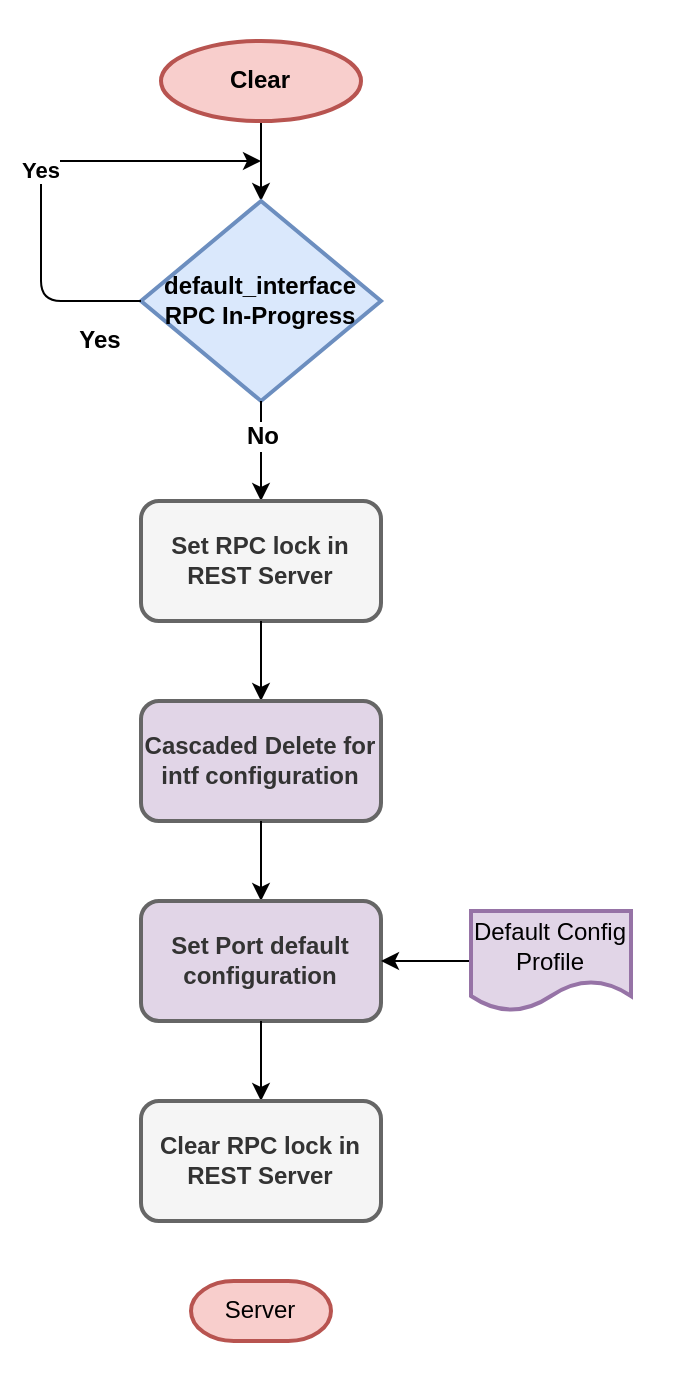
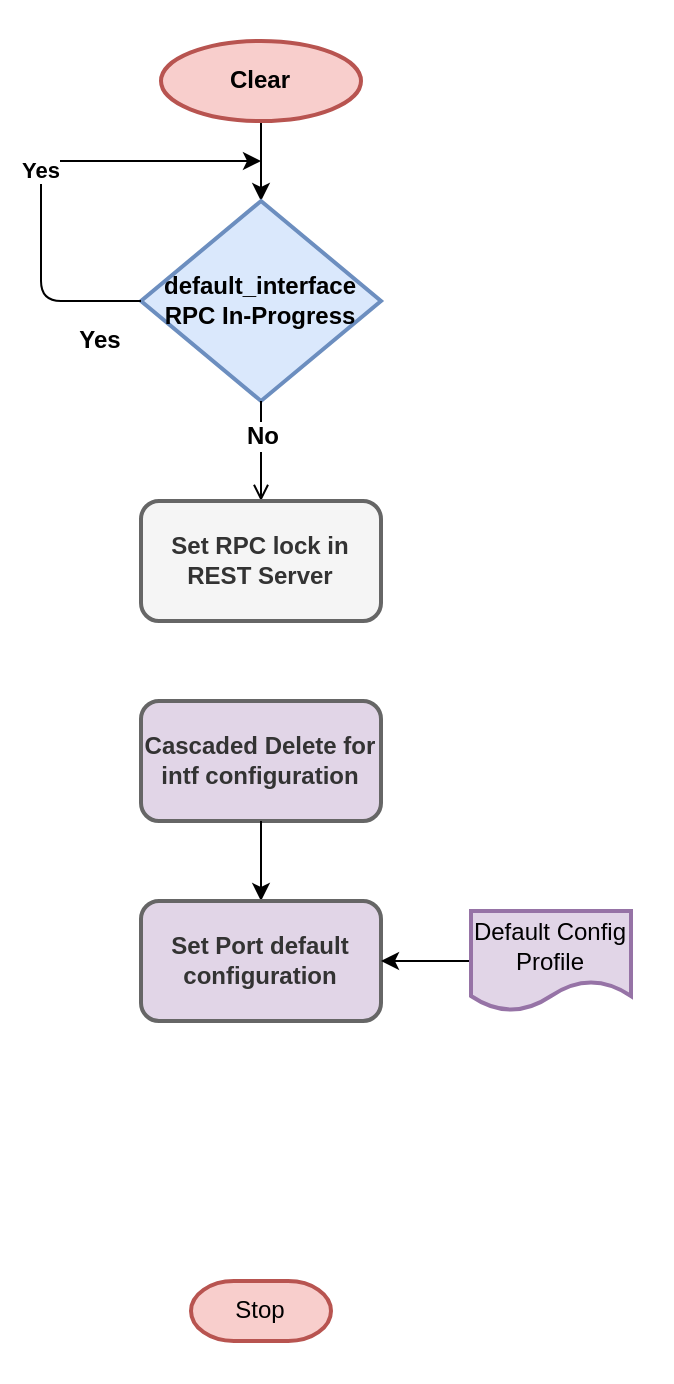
  <mxCell id="0" />
  <mxCell id="1" parent="0" />
  <mxCell id="2" value="" style="edgeStyle=orthogonalEdgeStyle;rounded=0;orthogonalLoop=1;jettySize=auto;html=1;" parent="1" source="3" target="4" edge="1"><mxGeometry relative="1" as="geometry" /></mxCell>
  <mxCell id="3" value="Clear" style="ellipse;whiteSpace=wrap;html=1;strokeWidth=2;fillColor=#f8cecc;strokeColor=#b85450;fontStyle=1" parent="1" vertex="1"><mxGeometry x="80" y="20" width="100" height="40" as="geometry" /></mxCell>
  <mxCell id="4" value="default_interface RPC In-Progress" style="rhombus;whiteSpace=wrap;html=1;strokeWidth=2;fillColor=#dae8fc;strokeColor=#6c8ebf;fontStyle=1" parent="1" vertex="1"><mxGeometry x="70" y="100" width="120" height="100" as="geometry" /></mxCell>
- <mxCell id="5" value="" style="endArrow=classic;html=1;exitX=0.5;exitY=1;exitDx=0;exitDy=0;entryX=0.5;entryY=0;entryDx=0;entryDy=0;" parent="1" source="4" target="7" edge="1"><mxGeometry width="50" height="50" relative="1" as="geometry"><mxPoint x="130" y="250" as="sourcePoint" /><mxPoint x="130" y="280" as="targetPoint" /></mxGeometry></mxCell>
+ <mxCell id="5" value="" style="endArrow=open;html=1;exitX=0.5;exitY=1;exitDx=0;exitDy=0;entryX=0.5;entryY=0;entryDx=0;entryDy=0;" parent="1" source="4" target="7" edge="1"><mxGeometry width="50" height="50" relative="1" as="geometry"><mxPoint x="130" y="250" as="sourcePoint" /><mxPoint x="130" y="280" as="targetPoint" /></mxGeometry></mxCell>
  <mxCell id="6" value="No" style="text;html=1;resizable=0;points=[];align=center;verticalAlign=middle;labelBackgroundColor=#ffffff;fontStyle=1" parent="5" vertex="1" connectable="0"><mxGeometry x="-0.325" relative="1" as="geometry"><mxPoint as="offset" /></mxGeometry></mxCell>
  <mxCell id="7" value="Set RPC lock in REST Server" style="rounded=1;whiteSpace=wrap;html=1;strokeWidth=2;fillColor=#f5f5f5;strokeColor=#666666;fontColor=#333333;fontStyle=1" parent="1" vertex="1"><mxGeometry x="70" y="250" width="120" height="60" as="geometry" /></mxCell>
- <mxCell id="8" value="" style="endArrow=classic;html=1;exitX=0.5;exitY=1;exitDx=0;exitDy=0;entryX=0.5;entryY=0;entryDx=0;entryDy=0;" parent="1" source="7" target="9" edge="1"><mxGeometry width="50" height="50" relative="1" as="geometry"><mxPoint x="129" y="360" as="sourcePoint" /><mxPoint x="129" y="350" as="targetPoint" /></mxGeometry></mxCell>
  <mxCell id="9" value="Cascaded Delete for intf configuration" style="rounded=1;whiteSpace=wrap;html=1;strokeWidth=2;fillColor=#e1d5e7;strokeColor=#666666;fontColor=#333333;fontStyle=1;" parent="1" vertex="1"><mxGeometry x="70" y="350" width="120" height="60" as="geometry" /></mxCell>
  <mxCell id="10" value="" style="endArrow=classic;html=1;exitX=0.5;exitY=1;exitDx=0;exitDy=0;entryX=0.5;entryY=0;entryDx=0;entryDy=0;" parent="1" source="9" target="11" edge="1"><mxGeometry width="50" height="50" relative="1" as="geometry"><mxPoint x="-50" y="590" as="sourcePoint" /><mxPoint x="130" y="440" as="targetPoint" /></mxGeometry></mxCell>
  <mxCell id="11" value="Set Port default configuration" style="rounded=1;whiteSpace=wrap;html=1;strokeWidth=2;fillColor=#e1d5e7;strokeColor=#666666;fontColor=#333333;fontStyle=1;" parent="1" vertex="1"><mxGeometry x="70" y="450" width="120" height="60" as="geometry" /></mxCell>
  <mxCell id="12" value="" style="edgeStyle=orthogonalEdgeStyle;rounded=0;orthogonalLoop=1;jettySize=auto;html=1;" parent="1" source="13" target="11" edge="1"><mxGeometry relative="1" as="geometry" /></mxCell>
  <mxCell id="13" value="Default Config Profile" style="shape=document;whiteSpace=wrap;html=1;boundedLbl=1;rounded=1;strokeWidth=2;fillColor=#e1d5e7;strokeColor=#9673a6;" parent="1" vertex="1"><mxGeometry x="235" y="455" width="80" height="50" as="geometry" /></mxCell>
- <mxCell id="14" value="" style="endArrow=classic;html=1;exitX=0.5;exitY=1;exitDx=0;exitDy=0;entryX=0.5;entryY=0;entryDx=0;entryDy=0;" parent="1" source="11" target="16" edge="1"><mxGeometry width="50" height="50" relative="1" as="geometry"><mxPoint x="135" y="520" as="sourcePoint" /><mxPoint x="130" y="560" as="targetPoint" /></mxGeometry></mxCell>
- <mxCell id="15" value="Server" style="strokeWidth=2;html=1;shape=mxgraph.flowchart.terminator;whiteSpace=wrap;fillColor=#f8cecc;strokeColor=#b85450;" parent="1" vertex="1"><mxGeometry x="95" y="640" width="70" height="30" as="geometry" /></mxCell>
- <mxCell id="16" value="Clear RPC lock in REST Server" style="rounded=1;whiteSpace=wrap;html=1;strokeWidth=2;fillColor=#f5f5f5;strokeColor=#666666;fontColor=#333333;fontStyle=1" parent="1" vertex="1"><mxGeometry x="70" y="550" width="120" height="60" as="geometry" /></mxCell>
+ <mxCell id="15" value="Stop" style="strokeWidth=2;html=1;shape=mxgraph.flowchart.terminator;whiteSpace=wrap;fillColor=#f8cecc;strokeColor=#b85450;" parent="1" vertex="1"><mxGeometry x="95" y="640" width="70" height="30" as="geometry" /></mxCell>
  <mxCell id="17" value="&lt;b&gt;Yes&lt;/b&gt;" style="edgeStyle=segmentEdgeStyle;endArrow=classic;html=1;exitX=0;exitY=0.5;exitDx=0;exitDy=0;" parent="1" source="4" edge="1"><mxGeometry width="50" height="50" relative="1" as="geometry"><mxPoint x="-20" y="130" as="sourcePoint" /><mxPoint x="130" y="80" as="targetPoint" /><Array as="points"><mxPoint x="20" y="150" /><mxPoint x="20" y="80" /></Array></mxGeometry></mxCell>
  <mxCell id="18" value="&lt;b&gt;Yes&lt;/b&gt;" style="text;html=1;strokeColor=none;fillColor=none;align=center;verticalAlign=middle;whiteSpace=wrap;rounded=0;" parent="1" vertex="1"><mxGeometry x="30" y="160" width="40" height="20" as="geometry" /></mxCell>
